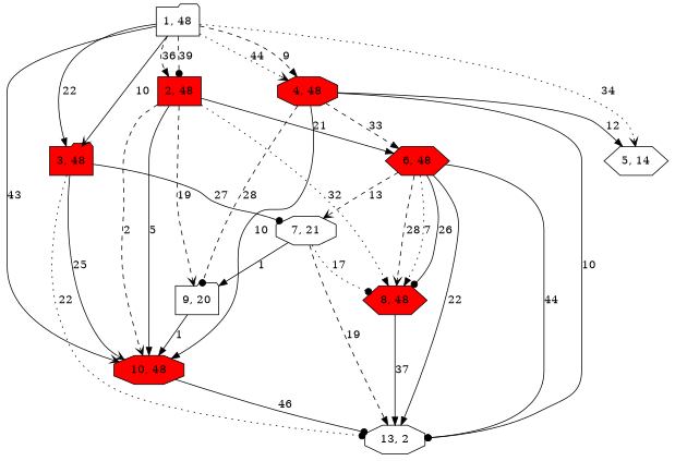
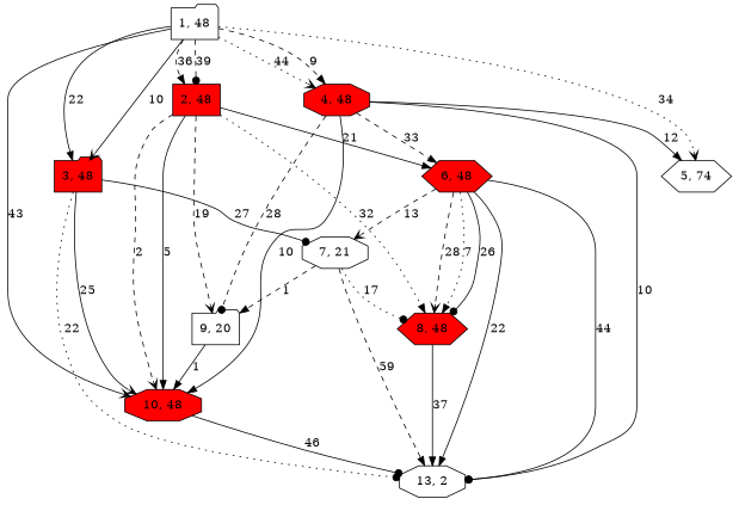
  digraph {
    node [shape=octagon fillcolor=red style=filled]
    edge [arrowhead=normal style=solid]
    n1 [label="1, 48" shape=folder fillcolor="" style=""]
    n2 [label="2, 48" shape=box]
    n3 [label="3, 48" shape=folder]
    n4 [label="4, 48"]
-   n5 [label="5, 14" shape=hexagon fillcolor="" style=""]
+   n5 [label="5, 74" shape=hexagon fillcolor="" style=""]
    n6 [label="10, 48"]
    n7 [label="6, 48" shape=hexagon]
    n8 [label="8, 48" shape=hexagon]
    n9 [label="9, 20" shape=folder fillcolor="" style=""]
    n10 [label="7, 21" fillcolor="" style=""]
    n11 [label="13, 2" fillcolor="" style=""]
    n1 -> n2 [label=36 style=dashed]
    n1 -> n2 [arrowhead=dot label=39 style=dashed]
    n1 -> n3 [label=22]
    n1 -> n3 [arrowhead=vee label=10]
    n1 -> n4 [arrowhead=vee label=44 style=dotted]
    n1 -> n4 [label=9 style=dashed]
    n1 -> n5 [arrowhead=vee label=34 style=dotted]
    n1 -> n6 [arrowhead=vee label=43]
    n2 -> n6 [arrowhead=vee label=2 style=dashed]
    n2 -> n6 [label=5]
    n2 -> n7 [label=21]
    n2 -> n8 [label=32 style=dotted]
    n2 -> n9 [arrowhead=vee label=19 style=dashed]
    n3 -> n6 [arrowhead=vee label=25]
    n3 -> n10 [arrowhead=dot label=27]
    n3 -> n11 [arrowhead=dot label=22 style=dotted]
    n4 -> n5 [label=12]
    n4 -> n6 [label=10]
    n4 -> n7 [label=33 style=dashed]
    n4 -> n9 [arrowhead=dot label=28 style=dashed]
    n4 -> n11 [arrowhead=dot label=10]
    n6 -> n11 [arrowhead=dot label=46]
    n7 -> n8 [arrowhead=vee label=28 style=dashed]
    n7 -> n8 [label=7 style=dotted]
    n7 -> n8 [arrowhead=dot label=26]
    n7 -> n10 [arrowhead=vee label=13 style=dashed]
    n7 -> n11 [label=22]
    n7 -> n11 [arrowhead=dot label=44]
    n8 -> n11 [label=37]
    n9 -> n6 [label=1]
    n10 -> n8 [arrowhead=dot label=17 style=dotted]
-   n10 -> n9 [label=1]
-   n10 -> n11 [label=19 style=dashed]
+   n10 -> n9 [label=1 style=dashed]
+   n10 -> n11 [label=59 style=dashed]
  }
